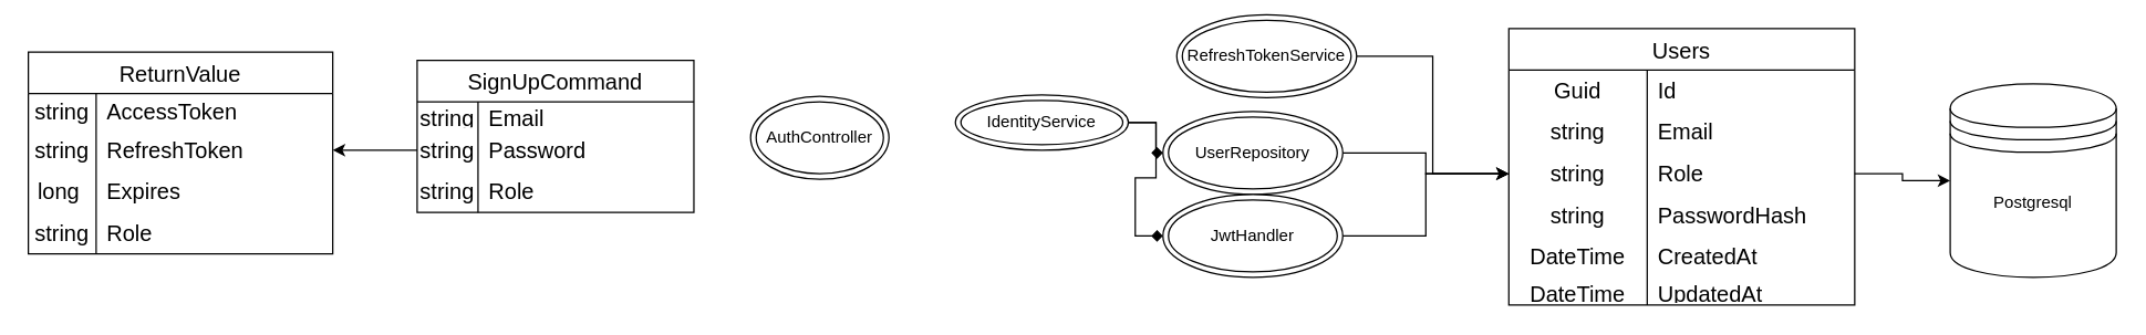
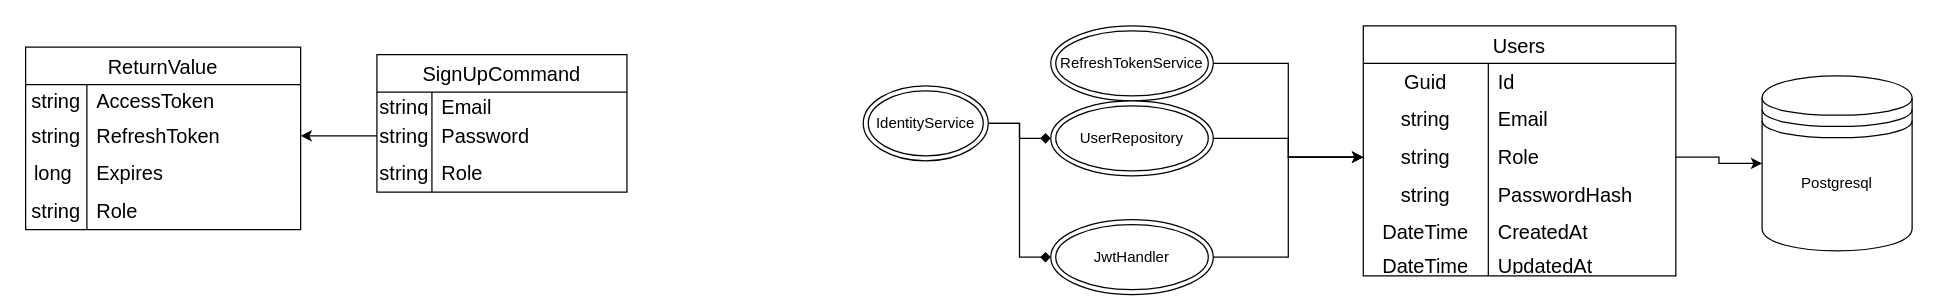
  <mxCell id="0" />
  <mxCell id="1" parent="0" />
  <mxCell id="2" value="SignUpCommand" style="shape=table;startSize=30;container=1;collapsible=0;childLayout=tableLayout;fixedRows=1;rowLines=0;fontStyle=0;strokeColor=default;fontSize=16;" vertex="1" parent="1"><mxGeometry x="301" y="43" width="200" height="110" as="geometry" /></mxCell>
  <mxCell id="3" value="" style="shape=tableRow;horizontal=0;startSize=0;swimlaneHead=0;swimlaneBody=0;top=0;left=0;bottom=0;right=0;collapsible=0;dropTarget=0;fillColor=none;points=[[0,0.5],[1,0.5]];portConstraint=eastwest;strokeColor=inherit;fontSize=16;" vertex="1" parent="2"><mxGeometry y="30" width="200" height="20" as="geometry" /></mxCell>
  <mxCell id="4" value="string" style="shape=partialRectangle;html=1;whiteSpace=wrap;connectable=0;fillColor=none;top=0;left=0;bottom=0;right=0;overflow=hidden;pointerEvents=1;strokeColor=inherit;fontSize=16;" vertex="1" parent="3"><mxGeometry width="44" height="20" as="geometry"><mxRectangle width="44" height="20" as="alternateBounds" /></mxGeometry></mxCell>
  <mxCell id="5" value="Email&lt;span style=&quot;white-space: pre;&quot;&gt; &lt;/span&gt;" style="shape=partialRectangle;html=1;whiteSpace=wrap;connectable=0;fillColor=none;top=0;left=0;bottom=0;right=0;align=left;spacingLeft=6;overflow=hidden;strokeColor=inherit;fontSize=16;" vertex="1" parent="3"><mxGeometry x="44" width="156" height="20" as="geometry"><mxRectangle width="156" height="20" as="alternateBounds" /></mxGeometry></mxCell>
  <mxCell id="6" value="" style="shape=tableRow;horizontal=0;startSize=0;swimlaneHead=0;swimlaneBody=0;top=0;left=0;bottom=0;right=0;collapsible=0;dropTarget=0;fillColor=none;points=[[0,0.5],[1,0.5]];portConstraint=eastwest;strokeColor=inherit;fontSize=16;" vertex="1" parent="2"><mxGeometry y="50" width="200" height="30" as="geometry" /></mxCell>
  <mxCell id="7" value="string" style="shape=partialRectangle;html=1;whiteSpace=wrap;connectable=0;fillColor=none;top=0;left=0;bottom=0;right=0;overflow=hidden;strokeColor=inherit;fontSize=16;" vertex="1" parent="6"><mxGeometry width="44" height="30" as="geometry"><mxRectangle width="44" height="30" as="alternateBounds" /></mxGeometry></mxCell>
  <mxCell id="8" value="Password" style="shape=partialRectangle;html=1;whiteSpace=wrap;connectable=0;fillColor=none;top=0;left=0;bottom=0;right=0;align=left;spacingLeft=6;overflow=hidden;strokeColor=inherit;fontSize=16;" vertex="1" parent="6"><mxGeometry x="44" width="156" height="30" as="geometry"><mxRectangle width="156" height="30" as="alternateBounds" /></mxGeometry></mxCell>
  <mxCell id="9" value="" style="shape=tableRow;horizontal=0;startSize=0;swimlaneHead=0;swimlaneBody=0;top=0;left=0;bottom=0;right=0;collapsible=0;dropTarget=0;fillColor=none;points=[[0,0.5],[1,0.5]];portConstraint=eastwest;strokeColor=inherit;fontSize=16;" vertex="1" parent="2"><mxGeometry y="80" width="200" height="30" as="geometry" /></mxCell>
  <mxCell id="10" value="string" style="shape=partialRectangle;html=1;whiteSpace=wrap;connectable=0;fillColor=none;top=0;left=0;bottom=0;right=0;overflow=hidden;strokeColor=inherit;fontSize=16;" vertex="1" parent="9"><mxGeometry width="44" height="30" as="geometry"><mxRectangle width="44" height="30" as="alternateBounds" /></mxGeometry></mxCell>
  <mxCell id="11" value="Role" style="shape=partialRectangle;html=1;whiteSpace=wrap;connectable=0;fillColor=none;top=0;left=0;bottom=0;right=0;align=left;spacingLeft=6;overflow=hidden;strokeColor=inherit;fontSize=16;" vertex="1" parent="9"><mxGeometry x="44" width="156" height="30" as="geometry"><mxRectangle width="156" height="30" as="alternateBounds" /></mxGeometry></mxCell>
- <mxCell id="12" value="AuthController" style="ellipse;shape=doubleEllipse;whiteSpace=wrap;html=1;" vertex="1" parent="1"><mxGeometry x="542" y="69" width="100" height="60" as="geometry" /></mxCell>
  <mxCell id="13" style="edgeStyle=orthogonalEdgeStyle;rounded=0;orthogonalLoop=1;jettySize=auto;html=1;exitX=1;exitY=0.5;exitDx=0;exitDy=0;endArrow=diamond;" edge="1" parent="1" source="15" target="19"><mxGeometry relative="1" as="geometry" /></mxCell>
  <mxCell id="14" style="edgeStyle=orthogonalEdgeStyle;rounded=0;orthogonalLoop=1;jettySize=auto;html=1;exitX=1;exitY=0.5;exitDx=0;exitDy=0;entryX=0;entryY=0.5;entryDx=0;entryDy=0;endArrow=diamond;" edge="1" parent="1" source="15" target="21"><mxGeometry relative="1" as="geometry" /></mxCell>
- <mxCell id="15" value="IdentityService" style="ellipse;shape=doubleEllipse;whiteSpace=wrap;html=1;" vertex="1" parent="1"><mxGeometry x="690" y="68" width="125" height="40" as="geometry" /></mxCell>
+ <mxCell id="15" value="IdentityService" style="ellipse;shape=doubleEllipse;whiteSpace=wrap;html=1;" vertex="1" parent="1"><mxGeometry x="690" y="68" width="100" height="60" as="geometry" /></mxCell>
  <mxCell id="16" style="edgeStyle=orthogonalEdgeStyle;rounded=0;orthogonalLoop=1;jettySize=auto;html=1;exitX=1;exitY=0.5;exitDx=0;exitDy=0;entryX=0;entryY=0.5;entryDx=0;entryDy=0;" edge="1" parent="1" source="17" target="30"><mxGeometry relative="1" as="geometry" /></mxCell>
- <mxCell id="17" value="RefreshTokenService" style="ellipse;shape=doubleEllipse;whiteSpace=wrap;html=1;" vertex="1" parent="1"><mxGeometry x="850" y="10" width="130" height="60" as="geometry" /></mxCell>
+ <mxCell id="17" value="RefreshTokenService" style="ellipse;shape=doubleEllipse;whiteSpace=wrap;html=1;" vertex="1" parent="1"><mxGeometry x="840" y="20" width="130" height="60" as="geometry" /></mxCell>
  <mxCell id="18" style="edgeStyle=orthogonalEdgeStyle;rounded=0;orthogonalLoop=1;jettySize=auto;html=1;exitX=1;exitY=0.5;exitDx=0;exitDy=0;entryX=0;entryY=0.5;entryDx=0;entryDy=0;" edge="1" parent="1" source="19" target="30"><mxGeometry relative="1" as="geometry" /></mxCell>
  <mxCell id="19" value="UserRepository" style="ellipse;shape=doubleEllipse;whiteSpace=wrap;html=1;" vertex="1" parent="1"><mxGeometry x="840" y="80" width="130" height="60" as="geometry" /></mxCell>
  <mxCell id="20" style="edgeStyle=orthogonalEdgeStyle;rounded=0;orthogonalLoop=1;jettySize=auto;html=1;exitX=1;exitY=0.5;exitDx=0;exitDy=0;entryX=0;entryY=0.5;entryDx=0;entryDy=0;" edge="1" parent="1" source="21" target="30"><mxGeometry relative="1" as="geometry" /></mxCell>
- <mxCell id="21" value="JwtHandler" style="ellipse;shape=doubleEllipse;whiteSpace=wrap;html=1;" vertex="1" parent="1"><mxGeometry x="840" y="140" width="130" height="60" as="geometry" /></mxCell>
+ <mxCell id="21" value="JwtHandler" style="ellipse;shape=doubleEllipse;whiteSpace=wrap;html=1;" vertex="1" parent="1"><mxGeometry x="840" y="175" width="130" height="60" as="geometry" /></mxCell>
  <mxCell id="22" value="Postgresql&lt;br&gt;&lt;br&gt;" style="shape=datastore;whiteSpace=wrap;html=1;" vertex="1" parent="1"><mxGeometry x="1409" y="60" width="120" height="140" as="geometry" /></mxCell>
  <mxCell id="23" value="Users" style="shape=table;startSize=30;container=1;collapsible=0;childLayout=tableLayout;fixedRows=1;rowLines=0;fontStyle=0;strokeColor=default;fontSize=16;" vertex="1" parent="1"><mxGeometry x="1090" y="20" width="250" height="200" as="geometry" /></mxCell>
  <mxCell id="24" value="" style="shape=tableRow;horizontal=0;startSize=0;swimlaneHead=0;swimlaneBody=0;top=0;left=0;bottom=0;right=0;collapsible=0;dropTarget=0;fillColor=none;points=[[0,0.5],[1,0.5]];portConstraint=eastwest;strokeColor=inherit;fontSize=16;" vertex="1" parent="23"><mxGeometry y="30" width="250" height="30" as="geometry" /></mxCell>
  <mxCell id="25" value="Guid" style="shape=partialRectangle;html=1;whiteSpace=wrap;connectable=0;fillColor=none;top=0;left=0;bottom=0;right=0;overflow=hidden;pointerEvents=1;strokeColor=inherit;fontSize=16;" vertex="1" parent="24"><mxGeometry width="100" height="30" as="geometry"><mxRectangle width="100" height="30" as="alternateBounds" /></mxGeometry></mxCell>
  <mxCell id="26" value="Id" style="shape=partialRectangle;html=1;whiteSpace=wrap;connectable=0;fillColor=none;top=0;left=0;bottom=0;right=0;align=left;spacingLeft=6;overflow=hidden;strokeColor=inherit;fontSize=16;" vertex="1" parent="24"><mxGeometry x="100" width="150" height="30" as="geometry"><mxRectangle width="150" height="30" as="alternateBounds" /></mxGeometry></mxCell>
  <mxCell id="27" value="" style="shape=tableRow;horizontal=0;startSize=0;swimlaneHead=0;swimlaneBody=0;top=0;left=0;bottom=0;right=0;collapsible=0;dropTarget=0;fillColor=none;points=[[0,0.5],[1,0.5]];portConstraint=eastwest;strokeColor=inherit;fontSize=16;" vertex="1" parent="23"><mxGeometry y="60" width="250" height="30" as="geometry" /></mxCell>
  <mxCell id="28" value="string" style="shape=partialRectangle;html=1;whiteSpace=wrap;connectable=0;fillColor=none;top=0;left=0;bottom=0;right=0;overflow=hidden;strokeColor=inherit;fontSize=16;" vertex="1" parent="27"><mxGeometry width="100" height="30" as="geometry"><mxRectangle width="100" height="30" as="alternateBounds" /></mxGeometry></mxCell>
  <mxCell id="29" value="Email" style="shape=partialRectangle;html=1;whiteSpace=wrap;connectable=0;fillColor=none;top=0;left=0;bottom=0;right=0;align=left;spacingLeft=6;overflow=hidden;strokeColor=inherit;fontSize=16;" vertex="1" parent="27"><mxGeometry x="100" width="150" height="30" as="geometry"><mxRectangle width="150" height="30" as="alternateBounds" /></mxGeometry></mxCell>
  <mxCell id="30" value="" style="shape=tableRow;horizontal=0;startSize=0;swimlaneHead=0;swimlaneBody=0;top=0;left=0;bottom=0;right=0;collapsible=0;dropTarget=0;fillColor=none;points=[[0,0.5],[1,0.5]];portConstraint=eastwest;strokeColor=inherit;fontSize=16;" vertex="1" parent="23"><mxGeometry y="90" width="250" height="30" as="geometry" /></mxCell>
  <mxCell id="31" value="string" style="shape=partialRectangle;html=1;whiteSpace=wrap;connectable=0;fillColor=none;top=0;left=0;bottom=0;right=0;overflow=hidden;strokeColor=inherit;fontSize=16;" vertex="1" parent="30"><mxGeometry width="100" height="30" as="geometry"><mxRectangle width="100" height="30" as="alternateBounds" /></mxGeometry></mxCell>
  <mxCell id="32" value="Role" style="shape=partialRectangle;html=1;whiteSpace=wrap;connectable=0;fillColor=none;top=0;left=0;bottom=0;right=0;align=left;spacingLeft=6;overflow=hidden;strokeColor=inherit;fontSize=16;" vertex="1" parent="30"><mxGeometry x="100" width="150" height="30" as="geometry"><mxRectangle width="150" height="30" as="alternateBounds" /></mxGeometry></mxCell>
  <mxCell id="33" value="" style="shape=tableRow;horizontal=0;startSize=0;swimlaneHead=0;swimlaneBody=0;top=0;left=0;bottom=0;right=0;collapsible=0;dropTarget=0;fillColor=none;points=[[0,0.5],[1,0.5]];portConstraint=eastwest;strokeColor=inherit;fontSize=16;" vertex="1" parent="23"><mxGeometry y="120" width="250" height="30" as="geometry" /></mxCell>
  <mxCell id="34" value="string" style="shape=partialRectangle;html=1;whiteSpace=wrap;connectable=0;fillColor=none;top=0;left=0;bottom=0;right=0;overflow=hidden;strokeColor=inherit;fontSize=16;" vertex="1" parent="33"><mxGeometry width="100" height="30" as="geometry"><mxRectangle width="100" height="30" as="alternateBounds" /></mxGeometry></mxCell>
  <mxCell id="35" value="PasswordHash" style="shape=partialRectangle;html=1;whiteSpace=wrap;connectable=0;fillColor=none;top=0;left=0;bottom=0;right=0;align=left;spacingLeft=6;overflow=hidden;strokeColor=inherit;fontSize=16;" vertex="1" parent="33"><mxGeometry x="100" width="150" height="30" as="geometry"><mxRectangle width="150" height="30" as="alternateBounds" /></mxGeometry></mxCell>
  <mxCell id="36" value="" style="shape=tableRow;horizontal=0;startSize=0;swimlaneHead=0;swimlaneBody=0;top=0;left=0;bottom=0;right=0;collapsible=0;dropTarget=0;fillColor=none;points=[[0,0.5],[1,0.5]];portConstraint=eastwest;strokeColor=inherit;fontSize=16;" vertex="1" parent="23"><mxGeometry y="150" width="250" height="30" as="geometry" /></mxCell>
  <mxCell id="37" value="DateTime" style="shape=partialRectangle;html=1;whiteSpace=wrap;connectable=0;fillColor=none;top=0;left=0;bottom=0;right=0;overflow=hidden;strokeColor=inherit;fontSize=16;" vertex="1" parent="36"><mxGeometry width="100" height="30" as="geometry"><mxRectangle width="100" height="30" as="alternateBounds" /></mxGeometry></mxCell>
  <mxCell id="38" value="CreatedAt" style="shape=partialRectangle;html=1;whiteSpace=wrap;connectable=0;fillColor=none;top=0;left=0;bottom=0;right=0;align=left;spacingLeft=6;overflow=hidden;strokeColor=inherit;fontSize=16;" vertex="1" parent="36"><mxGeometry x="100" width="150" height="30" as="geometry"><mxRectangle width="150" height="30" as="alternateBounds" /></mxGeometry></mxCell>
  <mxCell id="39" value="" style="shape=tableRow;horizontal=0;startSize=0;swimlaneHead=0;swimlaneBody=0;top=0;left=0;bottom=0;right=0;collapsible=0;dropTarget=0;fillColor=none;points=[[0,0.5],[1,0.5]];portConstraint=eastwest;strokeColor=inherit;fontSize=16;" vertex="1" parent="23"><mxGeometry y="180" width="250" height="20" as="geometry" /></mxCell>
  <mxCell id="40" value="DateTime" style="shape=partialRectangle;html=1;whiteSpace=wrap;connectable=0;fillColor=none;top=0;left=0;bottom=0;right=0;overflow=hidden;strokeColor=inherit;fontSize=16;" vertex="1" parent="39"><mxGeometry width="100" height="20" as="geometry"><mxRectangle width="100" height="20" as="alternateBounds" /></mxGeometry></mxCell>
  <mxCell id="41" value="UpdatedAt" style="shape=partialRectangle;html=1;whiteSpace=wrap;connectable=0;fillColor=none;top=0;left=0;bottom=0;right=0;align=left;spacingLeft=6;overflow=hidden;strokeColor=inherit;fontSize=16;" vertex="1" parent="39"><mxGeometry x="100" width="150" height="20" as="geometry"><mxRectangle width="150" height="20" as="alternateBounds" /></mxGeometry></mxCell>
  <mxCell id="42" style="edgeStyle=orthogonalEdgeStyle;rounded=0;orthogonalLoop=1;jettySize=auto;html=1;exitX=1;exitY=0.5;exitDx=0;exitDy=0;entryX=0;entryY=0.5;entryDx=0;entryDy=0;" edge="1" parent="1" source="30" target="22"><mxGeometry relative="1" as="geometry" /></mxCell>
  <mxCell id="43" value="ReturnValue" style="shape=table;startSize=30;container=1;collapsible=0;childLayout=tableLayout;fixedRows=1;rowLines=0;fontStyle=0;strokeColor=default;fontSize=16;" vertex="1" parent="1"><mxGeometry x="20" y="37" width="220" height="146" as="geometry" /></mxCell>
  <mxCell id="44" value="" style="shape=tableRow;horizontal=0;startSize=0;swimlaneHead=0;swimlaneBody=0;top=0;left=0;bottom=0;right=0;collapsible=0;dropTarget=0;fillColor=none;points=[[0,0.5],[1,0.5]];portConstraint=eastwest;strokeColor=inherit;fontSize=16;" vertex="1" parent="43"><mxGeometry y="30" width="220" height="26" as="geometry" /></mxCell>
  <mxCell id="45" value="string" style="shape=partialRectangle;html=1;whiteSpace=wrap;connectable=0;fillColor=none;top=0;left=0;bottom=0;right=0;overflow=hidden;pointerEvents=1;strokeColor=inherit;fontSize=16;" vertex="1" parent="44"><mxGeometry width="49" height="26" as="geometry"><mxRectangle width="49" height="26" as="alternateBounds" /></mxGeometry></mxCell>
  <mxCell id="46" value="AccessToken" style="shape=partialRectangle;html=1;whiteSpace=wrap;connectable=0;fillColor=none;top=0;left=0;bottom=0;right=0;align=left;spacingLeft=6;overflow=hidden;strokeColor=inherit;fontSize=16;" vertex="1" parent="44"><mxGeometry x="49" width="171" height="26" as="geometry"><mxRectangle width="171" height="26" as="alternateBounds" /></mxGeometry></mxCell>
  <mxCell id="47" value="" style="shape=tableRow;horizontal=0;startSize=0;swimlaneHead=0;swimlaneBody=0;top=0;left=0;bottom=0;right=0;collapsible=0;dropTarget=0;fillColor=none;points=[[0,0.5],[1,0.5]];portConstraint=eastwest;strokeColor=inherit;fontSize=16;" vertex="1" parent="43"><mxGeometry y="56" width="220" height="30" as="geometry" /></mxCell>
  <mxCell id="48" value="string" style="shape=partialRectangle;html=1;whiteSpace=wrap;connectable=0;fillColor=none;top=0;left=0;bottom=0;right=0;overflow=hidden;strokeColor=inherit;fontSize=16;" vertex="1" parent="47"><mxGeometry width="49" height="30" as="geometry"><mxRectangle width="49" height="30" as="alternateBounds" /></mxGeometry></mxCell>
  <mxCell id="49" value="RefreshToken" style="shape=partialRectangle;html=1;whiteSpace=wrap;connectable=0;fillColor=none;top=0;left=0;bottom=0;right=0;align=left;spacingLeft=6;overflow=hidden;strokeColor=inherit;fontSize=16;" vertex="1" parent="47"><mxGeometry x="49" width="171" height="30" as="geometry"><mxRectangle width="171" height="30" as="alternateBounds" /></mxGeometry></mxCell>
  <mxCell id="50" value="" style="shape=tableRow;horizontal=0;startSize=0;swimlaneHead=0;swimlaneBody=0;top=0;left=0;bottom=0;right=0;collapsible=0;dropTarget=0;fillColor=none;points=[[0,0.5],[1,0.5]];portConstraint=eastwest;strokeColor=inherit;fontSize=16;" vertex="1" parent="43"><mxGeometry y="86" width="220" height="30" as="geometry" /></mxCell>
  <mxCell id="51" value="long&lt;span style=&quot;white-space: pre;&quot;&gt; &lt;/span&gt;" style="shape=partialRectangle;html=1;whiteSpace=wrap;connectable=0;fillColor=none;top=0;left=0;bottom=0;right=0;overflow=hidden;strokeColor=inherit;fontSize=16;" vertex="1" parent="50"><mxGeometry width="49" height="30" as="geometry"><mxRectangle width="49" height="30" as="alternateBounds" /></mxGeometry></mxCell>
  <mxCell id="52" value="Expires" style="shape=partialRectangle;html=1;whiteSpace=wrap;connectable=0;fillColor=none;top=0;left=0;bottom=0;right=0;align=left;spacingLeft=6;overflow=hidden;strokeColor=inherit;fontSize=16;" vertex="1" parent="50"><mxGeometry x="49" width="171" height="30" as="geometry"><mxRectangle width="171" height="30" as="alternateBounds" /></mxGeometry></mxCell>
  <mxCell id="53" value="" style="shape=tableRow;horizontal=0;startSize=0;swimlaneHead=0;swimlaneBody=0;top=0;left=0;bottom=0;right=0;collapsible=0;dropTarget=0;fillColor=none;points=[[0,0.5],[1,0.5]];portConstraint=eastwest;strokeColor=inherit;fontSize=16;" vertex="1" parent="43"><mxGeometry y="116" width="220" height="30" as="geometry" /></mxCell>
  <mxCell id="54" value="string" style="shape=partialRectangle;html=1;whiteSpace=wrap;connectable=0;fillColor=none;top=0;left=0;bottom=0;right=0;overflow=hidden;strokeColor=inherit;fontSize=16;" vertex="1" parent="53"><mxGeometry width="49" height="30" as="geometry"><mxRectangle width="49" height="30" as="alternateBounds" /></mxGeometry></mxCell>
  <mxCell id="55" value="Role" style="shape=partialRectangle;html=1;whiteSpace=wrap;connectable=0;fillColor=none;top=0;left=0;bottom=0;right=0;align=left;spacingLeft=6;overflow=hidden;strokeColor=inherit;fontSize=16;" vertex="1" parent="53"><mxGeometry x="49" width="171" height="30" as="geometry"><mxRectangle width="171" height="30" as="alternateBounds" /></mxGeometry></mxCell>
  <mxCell id="56" style="edgeStyle=orthogonalEdgeStyle;rounded=0;orthogonalLoop=1;jettySize=auto;html=1;exitX=0;exitY=0.5;exitDx=0;exitDy=0;entryX=1;entryY=0.5;entryDx=0;entryDy=0;" edge="1" parent="1" source="6" target="47"><mxGeometry relative="1" as="geometry" /></mxCell>
